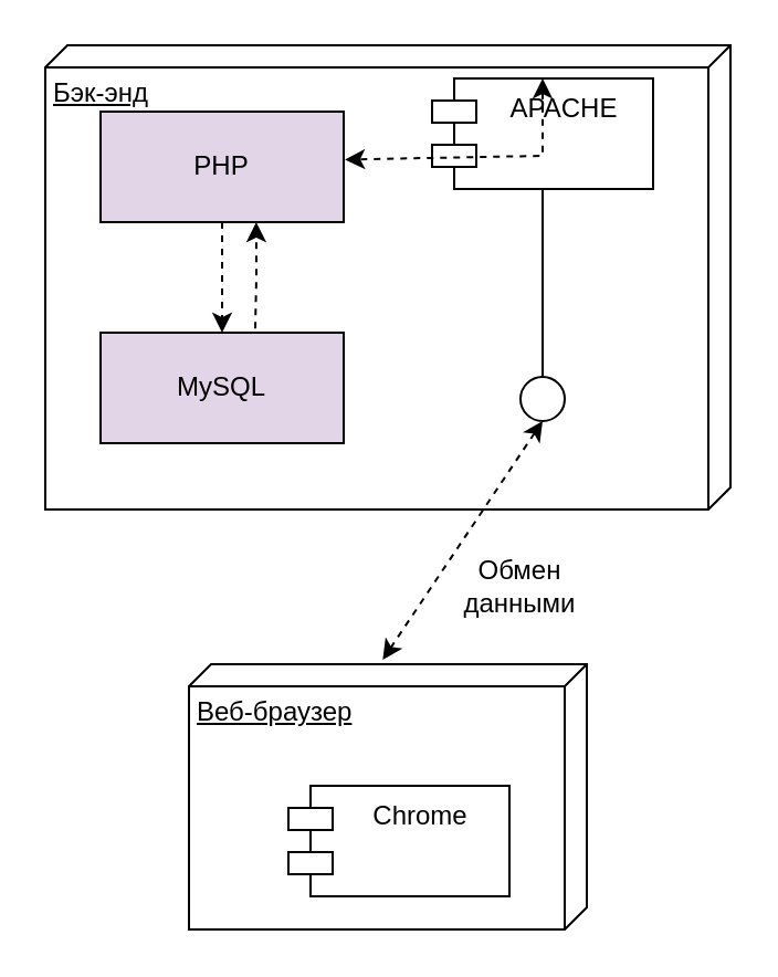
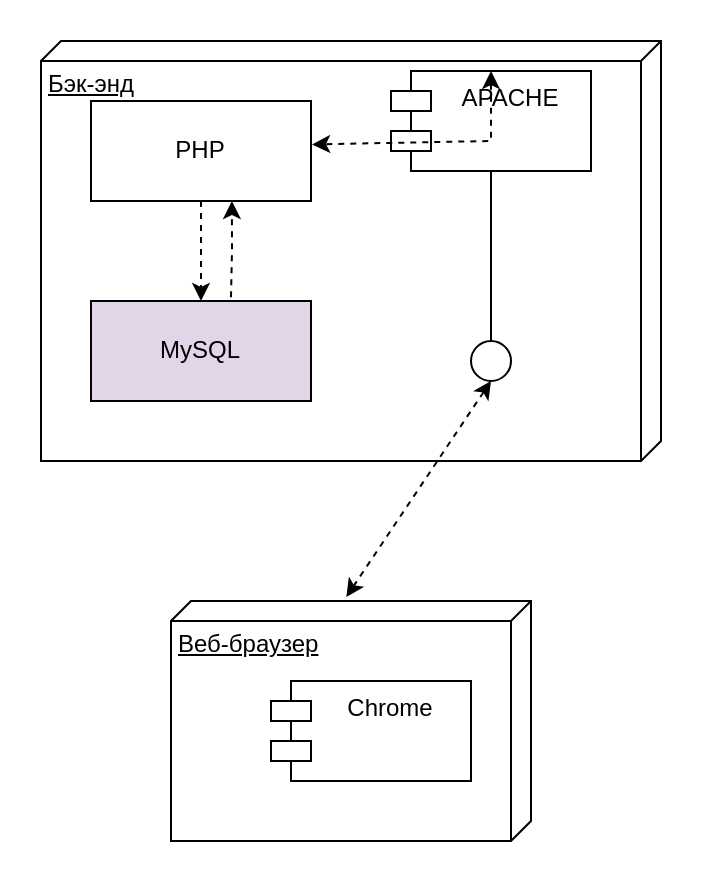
  <mxCell id="0" />
  <mxCell id="1" parent="0" />
  <mxCell id="2" value="&lt;div&gt;Веб-браузер&lt;/div&gt;&lt;div&gt;&lt;br&gt;&lt;/div&gt;" style="verticalAlign=top;align=left;spacingTop=8;spacingLeft=2;spacingRight=12;shape=cube;size=10;direction=south;fontStyle=4;html=1;whiteSpace=wrap;" vertex="1" parent="1"><mxGeometry x="85" y="300" width="180" height="120" as="geometry" /></mxCell>
  <mxCell id="3" value="Бэк-энд" style="verticalAlign=top;align=left;spacingTop=8;spacingLeft=2;spacingRight=12;shape=cube;size=10;direction=south;fontStyle=4;html=1;whiteSpace=wrap;" vertex="1" parent="1"><mxGeometry x="20" y="20" width="310" height="210" as="geometry" /></mxCell>
- <mxCell id="4" value="Chrome" style="shape=module;align=left;spacingLeft=20;align=center;verticalAlign=top;whiteSpace=wrap;html=1;" vertex="1" parent="1"><mxGeometry x="130" y="355" width="100" height="50" as="geometry" /></mxCell>
+ <mxCell id="4" value="Chrome" style="shape=module;align=left;spacingLeft=20;align=center;verticalAlign=top;whiteSpace=wrap;html=1;" vertex="1" parent="1"><mxGeometry x="135" y="340" width="100" height="50" as="geometry" /></mxCell>
  <mxCell id="5" value="APACHE" style="shape=module;align=left;spacingLeft=20;align=center;verticalAlign=top;whiteSpace=wrap;html=1;" vertex="1" parent="1"><mxGeometry x="195" y="35" width="100" height="50" as="geometry" /></mxCell>
  <mxCell id="6" style="edgeStyle=orthogonalEdgeStyle;rounded=0;orthogonalLoop=1;jettySize=auto;html=1;entryX=0.5;entryY=0;entryDx=0;entryDy=0;dashed=1;" edge="1" parent="1" source="7" target="8"><mxGeometry relative="1" as="geometry" /></mxCell>
- <mxCell id="7" value="&lt;div&gt;PHP&lt;/div&gt;" style="html=1;whiteSpace=wrap;fillColor=#e1d5e7;" vertex="1" parent="1"><mxGeometry x="45" y="50" width="110" height="50" as="geometry" /></mxCell>
+ <mxCell id="7" value="&lt;div&gt;PHP&lt;/div&gt;" style="html=1;whiteSpace=wrap;" vertex="1" parent="1"><mxGeometry x="45" y="50" width="110" height="50" as="geometry" /></mxCell>
  <mxCell id="8" value="&lt;div&gt;MySQL&lt;/div&gt;" style="html=1;whiteSpace=wrap;fillColor=#e1d5e7;" vertex="1" parent="1"><mxGeometry x="45" y="150" width="110" height="50" as="geometry" /></mxCell>
  <mxCell id="9" value="" style="ellipse;whiteSpace=wrap;html=1;aspect=fixed;" vertex="1" parent="1"><mxGeometry x="235" y="170" width="20" height="20" as="geometry" /></mxCell>
  <mxCell id="10" value="" style="endArrow=none;html=1;rounded=0;" edge="1" parent="1" source="9" target="5"><mxGeometry width="50" height="50" relative="1" as="geometry"><mxPoint x="265" y="330" as="sourcePoint" /><mxPoint x="455" y="290" as="targetPoint" /></mxGeometry></mxCell>
  <mxCell id="11" value="" style="endArrow=classic;html=1;rounded=0;exitX=0.5;exitY=0;exitDx=0;exitDy=0;entryX=1.005;entryY=0.434;entryDx=0;entryDy=0;entryPerimeter=0;dashed=1;startArrow=classic;startFill=1;" edge="1" parent="1" source="5" target="7"><mxGeometry width="50" height="50" relative="1" as="geometry"><mxPoint x="265" y="330" as="sourcePoint" /><mxPoint x="165" y="60" as="targetPoint" /><Array as="points"><mxPoint x="245" y="70" /></Array></mxGeometry></mxCell>
  <mxCell id="12" style="edgeStyle=orthogonalEdgeStyle;rounded=0;orthogonalLoop=1;jettySize=auto;html=1;entryX=0.719;entryY=0.987;entryDx=0;entryDy=0;entryPerimeter=0;exitX=0.715;exitY=-0.051;exitDx=0;exitDy=0;exitPerimeter=0;dashed=1;" edge="1" parent="1"><mxGeometry relative="1" as="geometry"><mxPoint x="115" y="148.1" as="sourcePoint" /><mxPoint x="115.44" y="100" as="targetPoint" /></mxGeometry></mxCell>
  <mxCell id="13" value="" style="endArrow=classic;html=1;rounded=0;exitX=-0.017;exitY=0.513;exitDx=0;exitDy=0;exitPerimeter=0;entryX=0.5;entryY=1;entryDx=0;entryDy=0;dashed=1;endFill=1;startArrow=classic;startFill=1;" edge="1" parent="1" source="2" target="9"><mxGeometry width="50" height="50" relative="1" as="geometry"><mxPoint x="365" y="280" as="sourcePoint" /><mxPoint x="415" y="230" as="targetPoint" /></mxGeometry></mxCell>
- <mxCell id="14" value="&lt;div&gt;Обмен &lt;br&gt;&lt;/div&gt;&lt;div&gt;данными&lt;/div&gt;" style="text;html=1;align=center;verticalAlign=middle;whiteSpace=wrap;rounded=0;" vertex="1" parent="1"><mxGeometry x="205" y="250" width="60" height="30" as="geometry" /></mxCell>
